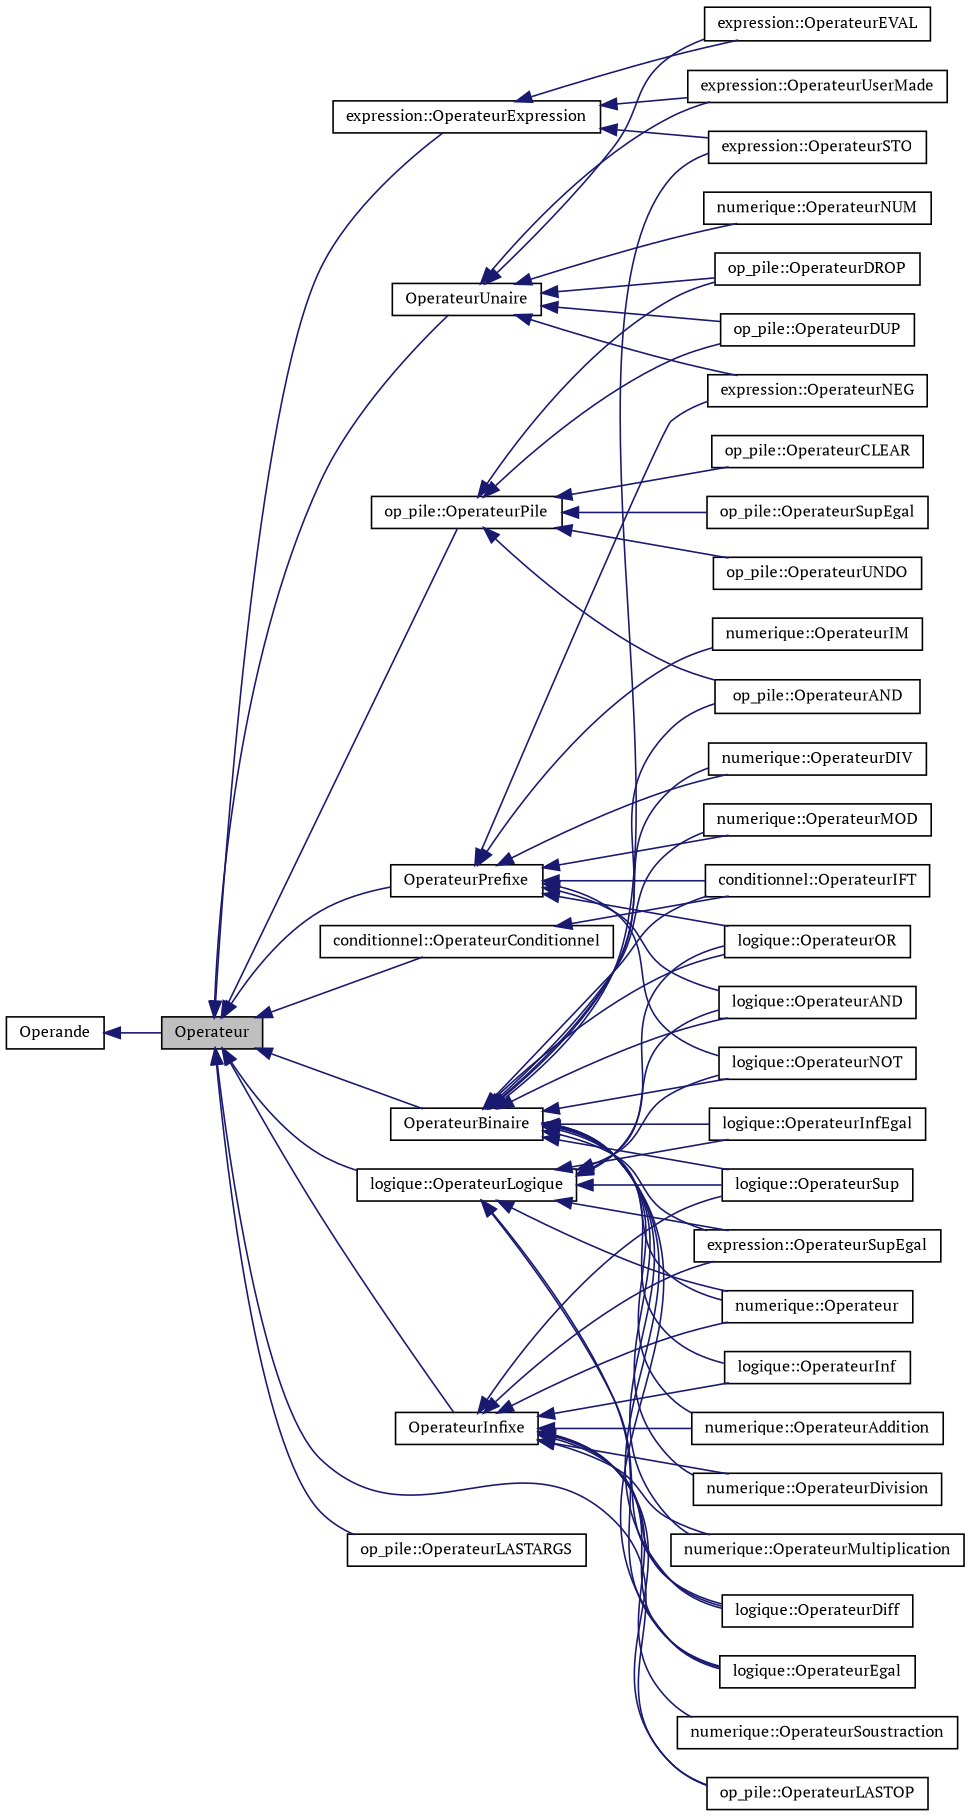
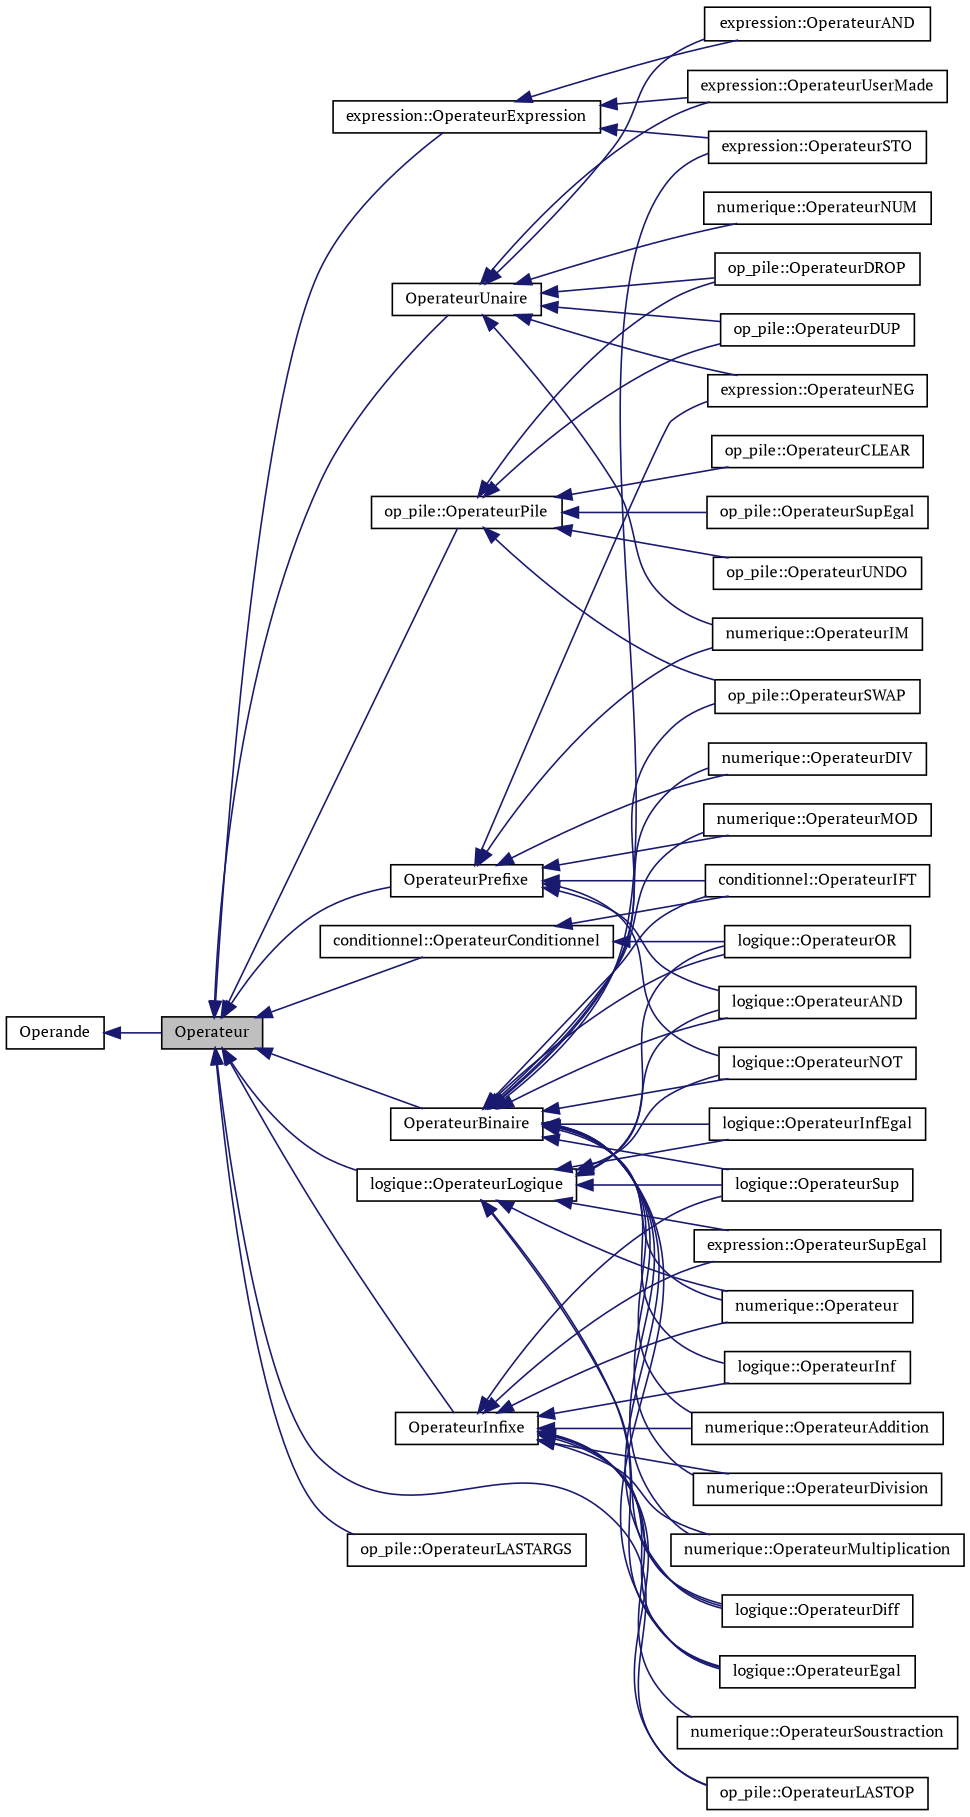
  digraph {
    fontname="PT Serif"
    rankdir=LR
    node [color=black fillcolor=white fontname="PT Serif" fontsize=10 shape=record style=filled]
    edge [color=midnightblue dir=back fontname="PT Serif" fontsize=10 labelfontname=Helvetica labelfontsize=10 style=solid]
    n1 [fillcolor=grey75 fontcolor=black height=0.2 label=Operateur width=0.4]
    n2 [height=0.2 label="conditionnel::OperateurConditionnel" width=0.4]
    n3 [height=0.2 label="expression::OperateurExpression" width=0.4]
    n4 [height=0.2 label="logique::OperateurLogique" width=0.4]
    n5 [height=0.2 label="op_pile::OperateurLASTARGS" width=0.4]
    n6 [height=0.2 label="op_pile::OperateurLASTOP" width=0.4]
    n7 [height=0.2 label="op_pile::OperateurPile" width=0.4]
    n8 [height=0.2 label=OperateurBinaire width=0.4]
    n9 [height=0.2 label=OperateurInfixe width=0.4]
    n10 [height=0.2 label=OperateurPrefixe width=0.4]
    n11 [height=0.2 label=OperateurUnaire width=0.4]
    n12 [height=0.2 label="conditionnel::OperateurIFT" width=0.4]
-   n13 [height=0.2 label="expression::OperateurEVAL" width=0.4]
+   n13 [height=0.2 label="expression::OperateurAND" width=0.4]
    n14 [height=0.2 label="expression::OperateurSTO" width=0.4]
    n15 [height=0.2 label="expression::OperateurUserMade" width=0.4]
    n16 [height=0.2 label="logique::OperateurAND" width=0.4]
    n17 [height=0.2 label="logique::OperateurDiff" width=0.4]
    n18 [height=0.2 label="logique::OperateurEgal" width=0.4]
    n19 [height=0.2 label="logique::OperateurInfEgal" width=0.4]
    n20 [height=0.2 label="logique::OperateurNOT" width=0.4]
    n21 [height=0.2 label="logique::OperateurOR" width=0.4]
    n22 [height=0.2 label="logique::OperateurSup" width=0.4]
    n23 [height=0.2 label="expression::OperateurSupEgal" width=0.4]
    n24 [height=0.2 label="numerique::Operateur" width=0.4]
    n25 [height=0.2 label="op_pile::OperateurCLEAR" width=0.4]
    n26 [height=0.2 label="op_pile::OperateurDROP" width=0.4]
    n27 [height=0.2 label="op_pile::OperateurDUP" width=0.4]
    n28 [height=0.2 label="op_pile::OperateurSupEgal" width=0.4]
-   n29 [height=0.2 label="op_pile::OperateurAND" width=0.4]
+   n29 [height=0.2 label="op_pile::OperateurSWAP" width=0.4]
    n30 [height=0.2 label="op_pile::OperateurUNDO" width=0.4]
    n31 [height=0.2 label="logique::OperateurInf" width=0.4]
    n32 [height=0.2 label="numerique::OperateurAddition" width=0.4]
    n33 [height=0.2 label="numerique::OperateurDIV" width=0.4]
    n34 [height=0.2 label="numerique::OperateurDivision" width=0.4]
    n35 [height=0.2 label="numerique::OperateurMOD" width=0.4]
    n36 [height=0.2 label="numerique::OperateurMultiplication" width=0.4]
    n37 [height=0.2 label="numerique::OperateurSoustraction" width=0.4]
    n38 [height=0.2 label="numerique::OperateurIM" width=0.4]
    n39 [height=0.2 label="expression::OperateurNEG" width=0.4]
    n40 [height=0.2 label="numerique::OperateurNUM" width=0.4]
    n41 [height=0.2 label=Operande width=0.4]
    n1 -> n2
    n1 -> n3
    n1 -> n4
    n1 -> n5
    n1 -> n6
    n1 -> n7
    n1 -> n8
    n1 -> n9
    n1 -> n10
    n1 -> n11
    n2 -> n12
    n3 -> n13
    n3 -> n14
    n3 -> n15
    n4 -> n16
    n4 -> n17
    n4 -> n18
    n4 -> n19
    n4 -> n20
    n4 -> n21
    n4 -> n22
    n4 -> n23
    n4 -> n24
    n7 -> n25
    n7 -> n26
    n7 -> n27
    n7 -> n28
    n7 -> n29
    n7 -> n30
    n8 -> n12
    n8 -> n14
    n8 -> n16
    n8 -> n17
    n8 -> n18
    n8 -> n19
    n8 -> n20
    n8 -> n21
    n8 -> n22
-   n8 -> n23
    n8 -> n24
    n8 -> n29
    n8 -> n31
    n8 -> n32
    n8 -> n33
    n8 -> n34
    n8 -> n35
    n8 -> n36
    n9 -> n6
    n9 -> n17
    n9 -> n18
    n9 -> n22
    n9 -> n23
    n9 -> n24
    n9 -> n31
    n9 -> n32
    n9 -> n34
    n9 -> n36
    n9 -> n37
    n10 -> n12
    n10 -> n16
    n10 -> n20
-   n10 -> n21
+   n2 -> n21
    n10 -> n33
    n10 -> n35
    n10 -> n38
    n10 -> n39
    n11 -> n13
    n11 -> n15
    n11 -> n26
    n11 -> n27
+   n11 -> n38
    n11 -> n39
    n11 -> n40
    n41 -> n1
  }
